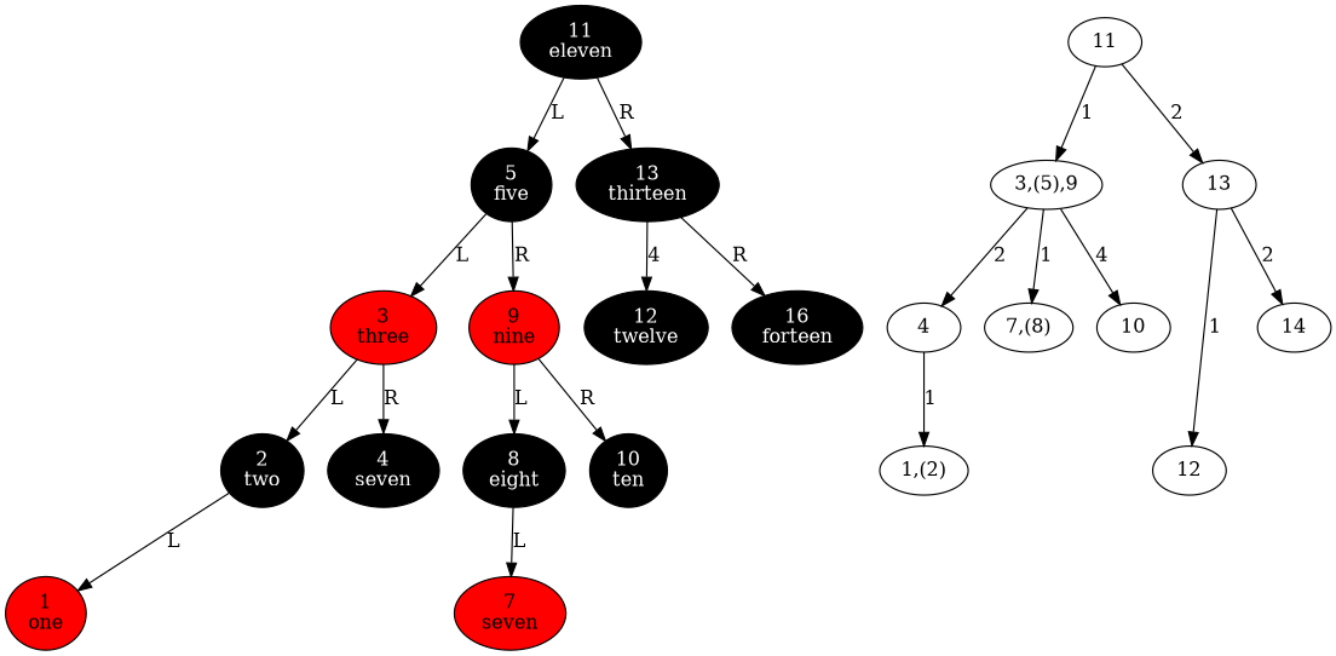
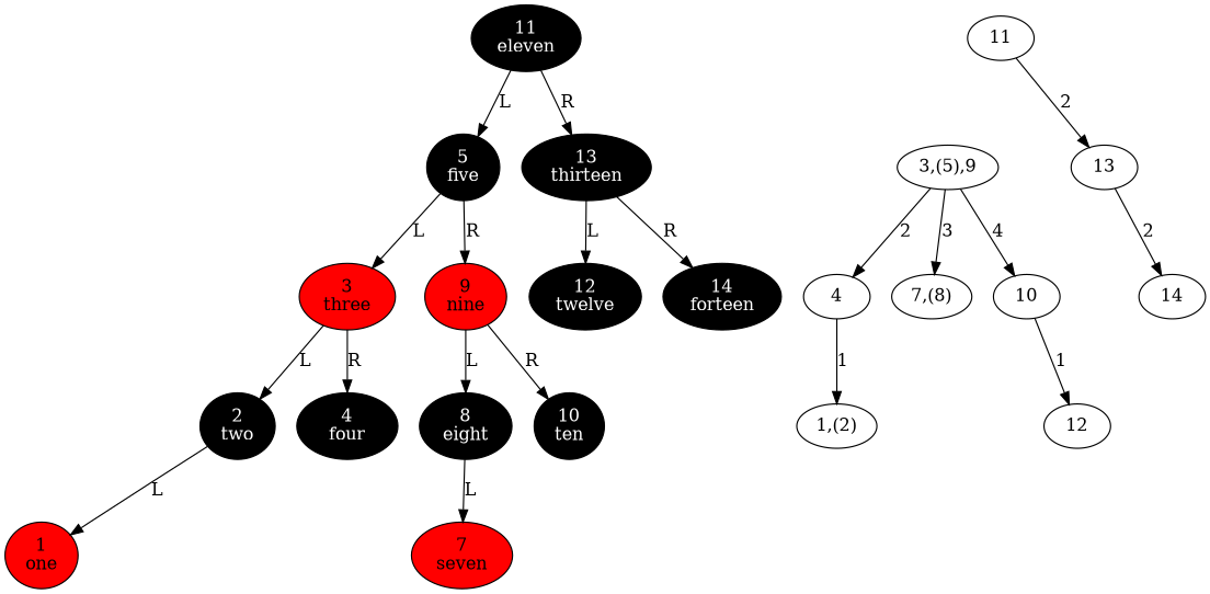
  digraph {
    node [style=filled]
    n1 [fillcolor=black fontcolor=white label="11\neleven"]
    n2 [fillcolor=black fontcolor=white label="5\nfive"]
    n3 [fillcolor=black fontcolor=white label="13\nthirteen"]
    n4 [fillcolor=red label="3\nthree"]
    n5 [fillcolor=red label="9\nnine"]
    n6 [fillcolor=black fontcolor=white label="12\ntwelve"]
-   n7 [fillcolor=black fontcolor=white label="16\nforteen"]
+   n7 [fillcolor=black fontcolor=white label="14\nforteen"]
    n8 [fillcolor=black fontcolor=white label="2\ntwo"]
-   n9 [fillcolor=black fontcolor=white label="4\nseven"]
+   n9 [fillcolor=black fontcolor=white label="4\nfour"]
    n10 [fillcolor=black fontcolor=white label="8\neight"]
    n11 [fillcolor=black fontcolor=white label="10\nten"]
    n12 [fillcolor=red label="1\none"]
    node_rb_685325104_R [style=invis]
    n14 [fillcolor=red label="7\nseven"]
    node_rb_1956725890_R [style=invis]
    n16 [label=11 style=""]
    n17 [label="3,(5),9" style=""]
    n18 [label=13 style=""]
    n19 [label=4 style=""]
    n20 [label="7,(8)" style=""]
    n21 [label=10 style=""]
    n22 [label=12 style=""]
    n23 [label=14 style=""]
    n24 [label="1,(2)" style=""]
    n1 -> n2 [label=L taildir=sw]
    n1 -> n3 [label=R taildir=se]
    n2 -> n4 [label=L taildir=sw]
    n2 -> n5 [label=R taildir=se]
-   n3 -> n6 [label=4 taildir=sw]
+   n3 -> n6 [label=L taildir=sw]
    n3 -> n7 [label=R taildir=se]
    n4 -> n8 [label=L taildir=sw]
    n4 -> n9 [label=R taildir=se]
    n5 -> n10 [label=L taildir=sw]
    n5 -> n11 [label=R taildir=se]
    n8 -> n12 [label=L taildir=sw]
    n8 -> node_rb_685325104_R [style=invis]
    n10 -> n14 [label=L taildir=sw]
    n10 -> node_rb_1956725890_R [style=invis]
-   n16 -> n17 [label=1]
    n16 -> n18 [label=2]
    n17 -> n19 [label=2]
-   n17 -> n20 [label=1]
+   n17 -> n20 [label=3]
    n17 -> n21 [label=4]
-   n18 -> n22 [label=1]
+   n21 -> n22 [label=1]
    n18 -> n23 [label=2]
    n19 -> n24 [label=1]
  }
